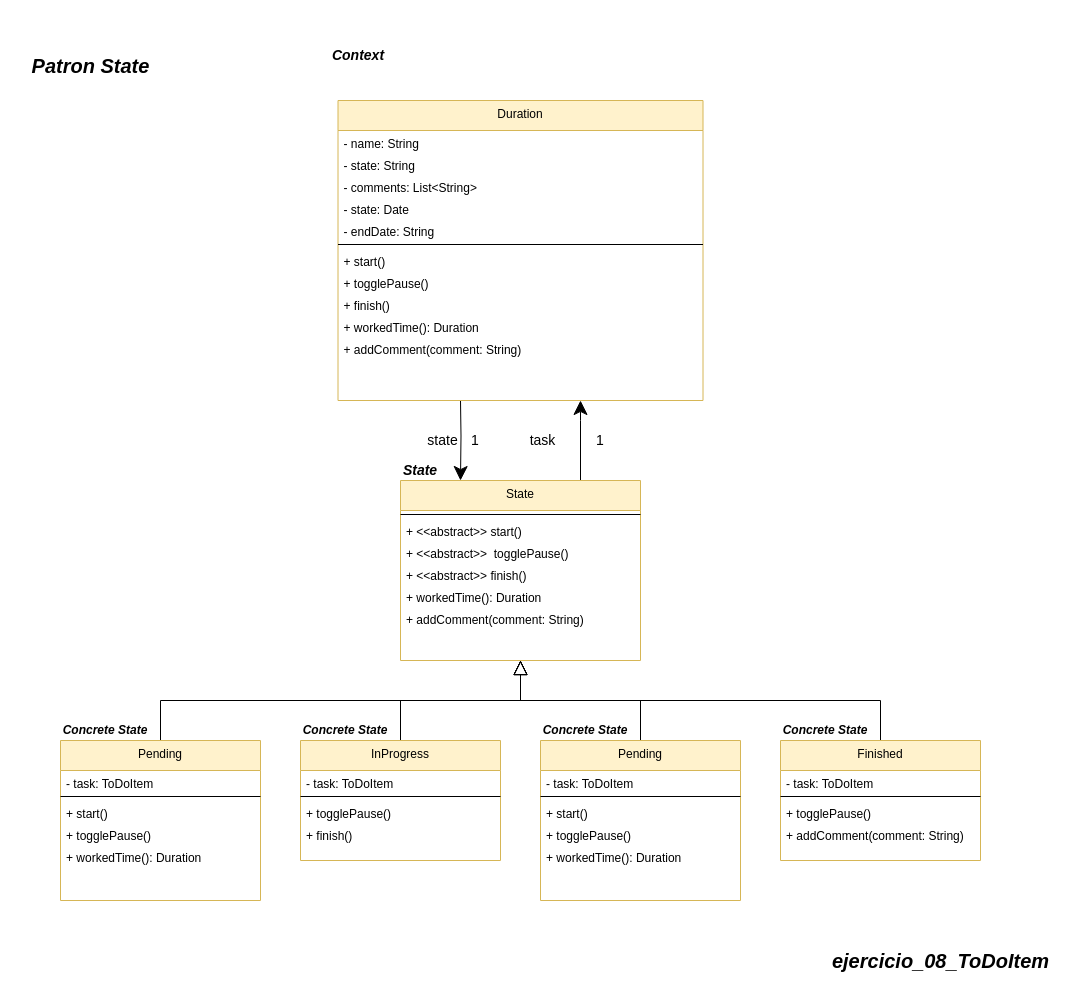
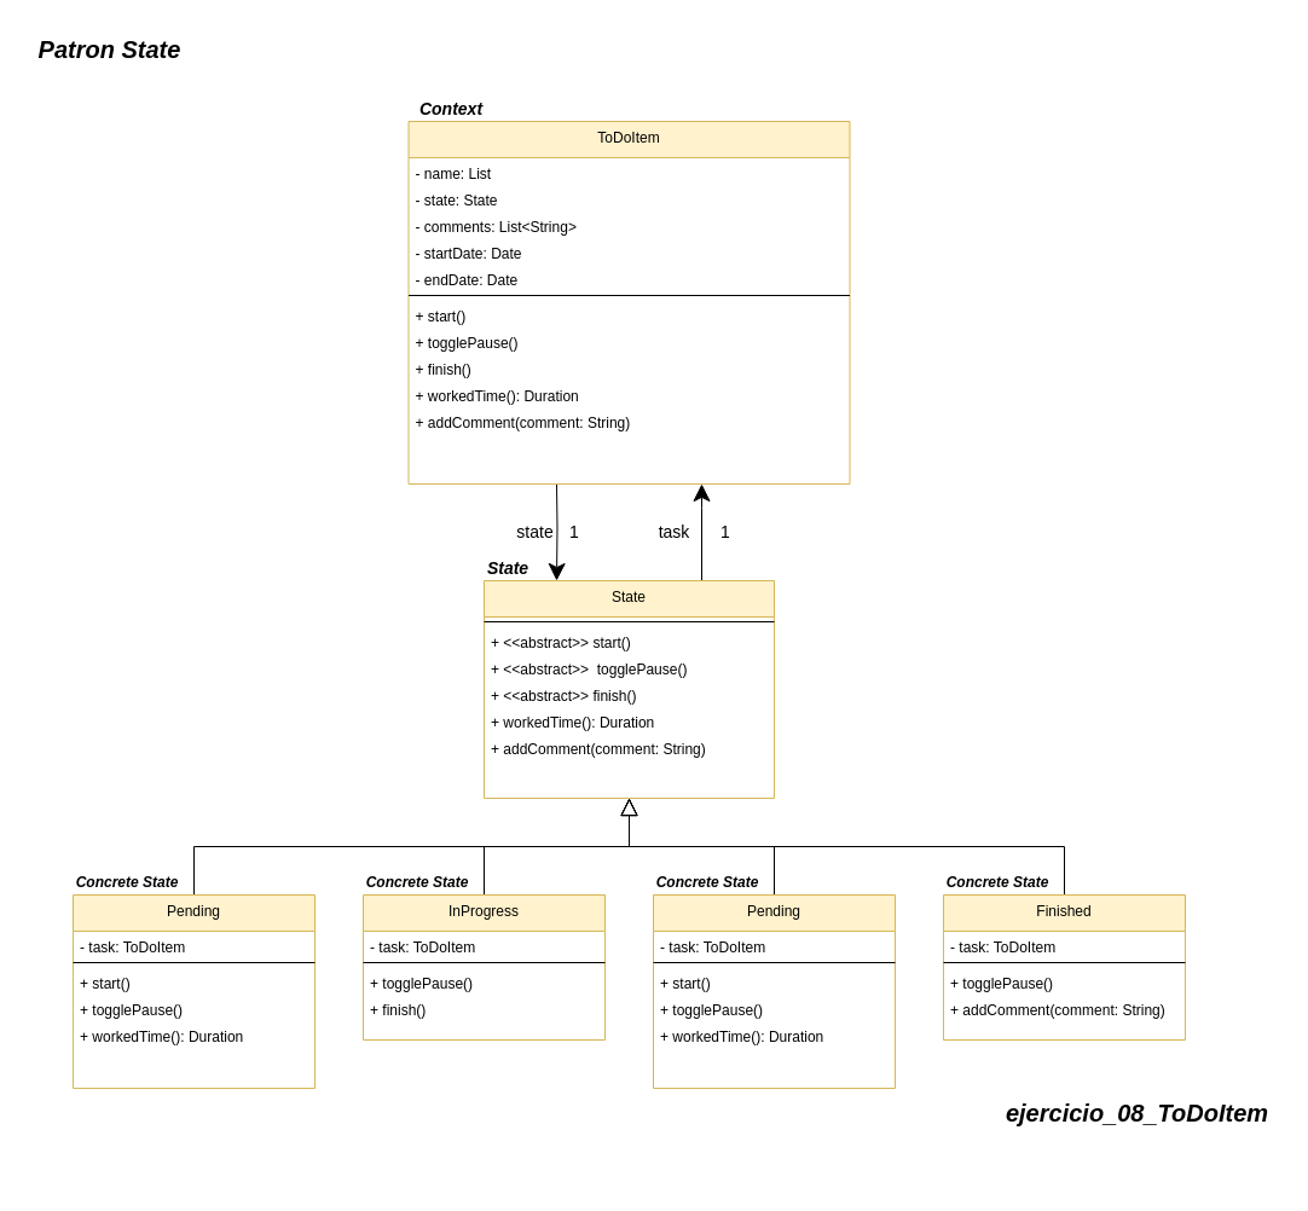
  <mxCell id="0" />
  <mxCell id="1" parent="0" />
- <mxCell id="2" value="&lt;span style=&quot;font-size: 20px;&quot;&gt;&lt;b&gt;&lt;i&gt;ejercicio_08_ToDoItem&lt;/i&gt;&lt;/b&gt;&lt;/span&gt;" style="text;html=1;align=center;verticalAlign=middle;resizable=0;points=[];autosize=1;strokeColor=none;fillColor=none;" vertex="1" parent="1"><mxGeometry x="820" y="940" width="240" height="40" as="geometry" /></mxCell>
+ <mxCell id="2" value="&lt;span style=&quot;font-size: 20px;&quot;&gt;&lt;b&gt;&lt;i&gt;ejercicio_08_ToDoItem&lt;/i&gt;&lt;/b&gt;&lt;/span&gt;" style="text;html=1;align=center;verticalAlign=middle;resizable=0;points=[];autosize=1;strokeColor=none;fillColor=none;" vertex="1" parent="1"><mxGeometry x="820" y="900" width="240" height="40" as="geometry" /></mxCell>
  <mxCell id="3" style="edgeStyle=orthogonalEdgeStyle;rounded=0;orthogonalLoop=1;jettySize=auto;html=1;entryX=0.25;entryY=0;entryDx=0;entryDy=0;endSize=12;startSize=12;" edge="1" parent="1" target="20"><mxGeometry relative="1" as="geometry"><mxPoint x="460" y="400" as="sourcePoint" /><mxPoint x="460" y="460" as="targetPoint" /></mxGeometry></mxCell>
- <mxCell id="4" value="Duration&#10;" style="swimlane;fontStyle=0;align=center;verticalAlign=top;childLayout=stackLayout;horizontal=1;startSize=30;horizontalStack=0;resizeParent=1;resizeLast=0;collapsible=1;marginBottom=0;rounded=0;shadow=0;strokeWidth=1;fillColor=#fff2cc;strokeColor=#d6b656;" vertex="1" parent="1"><mxGeometry x="337.5" y="100" width="365" height="300" as="geometry"><mxRectangle x="110" y="-20" width="160" height="26" as="alternateBounds" /></mxGeometry></mxCell>
- <mxCell id="5" value="- name: String" style="text;align=left;verticalAlign=top;spacingLeft=4;spacingRight=4;overflow=hidden;rotatable=0;points=[[0,0.5],[1,0.5]];portConstraint=eastwest;rounded=0;shadow=0;html=0;" vertex="1" parent="4"><mxGeometry y="30" width="365" height="22" as="geometry" /></mxCell>
- <mxCell id="6" value="- state: String" style="text;align=left;verticalAlign=top;spacingLeft=4;spacingRight=4;overflow=hidden;rotatable=0;points=[[0,0.5],[1,0.5]];portConstraint=eastwest;rounded=0;shadow=0;html=0;" vertex="1" parent="4"><mxGeometry y="52" width="365" height="22" as="geometry" /></mxCell>
+ <mxCell id="4" value="ToDoItem&#10;" style="swimlane;fontStyle=0;align=center;verticalAlign=top;childLayout=stackLayout;horizontal=1;startSize=30;horizontalStack=0;resizeParent=1;resizeLast=0;collapsible=1;marginBottom=0;rounded=0;shadow=0;strokeWidth=1;fillColor=#fff2cc;strokeColor=#d6b656;" vertex="1" parent="1"><mxGeometry x="337.5" y="100" width="365" height="300" as="geometry"><mxRectangle x="110" y="-20" width="160" height="26" as="alternateBounds" /></mxGeometry></mxCell>
+ <mxCell id="5" value="- name: List" style="text;align=left;verticalAlign=top;spacingLeft=4;spacingRight=4;overflow=hidden;rotatable=0;points=[[0,0.5],[1,0.5]];portConstraint=eastwest;rounded=0;shadow=0;html=0;" vertex="1" parent="4"><mxGeometry y="30" width="365" height="22" as="geometry" /></mxCell>
+ <mxCell id="6" value="- state: State" style="text;align=left;verticalAlign=top;spacingLeft=4;spacingRight=4;overflow=hidden;rotatable=0;points=[[0,0.5],[1,0.5]];portConstraint=eastwest;rounded=0;shadow=0;html=0;" vertex="1" parent="4"><mxGeometry y="52" width="365" height="22" as="geometry" /></mxCell>
  <mxCell id="7" value="- comments: List&lt;String&gt;" style="text;align=left;verticalAlign=top;spacingLeft=4;spacingRight=4;overflow=hidden;rotatable=0;points=[[0,0.5],[1,0.5]];portConstraint=eastwest;rounded=0;shadow=0;html=0;" vertex="1" parent="4"><mxGeometry y="74" width="365" height="22" as="geometry" /></mxCell>
- <mxCell id="8" value="- state: Date" style="text;align=left;verticalAlign=top;spacingLeft=4;spacingRight=4;overflow=hidden;rotatable=0;points=[[0,0.5],[1,0.5]];portConstraint=eastwest;rounded=0;shadow=0;html=0;" vertex="1" parent="4"><mxGeometry y="96" width="365" height="22" as="geometry" /></mxCell>
- <mxCell id="9" value="- endDate: String" style="text;align=left;verticalAlign=top;spacingLeft=4;spacingRight=4;overflow=hidden;rotatable=0;points=[[0,0.5],[1,0.5]];portConstraint=eastwest;rounded=0;shadow=0;html=0;" vertex="1" parent="4"><mxGeometry y="118" width="365" height="22" as="geometry" /></mxCell>
+ <mxCell id="8" value="- startDate: Date" style="text;align=left;verticalAlign=top;spacingLeft=4;spacingRight=4;overflow=hidden;rotatable=0;points=[[0,0.5],[1,0.5]];portConstraint=eastwest;rounded=0;shadow=0;html=0;" vertex="1" parent="4"><mxGeometry y="96" width="365" height="22" as="geometry" /></mxCell>
+ <mxCell id="9" value="- endDate: Date" style="text;align=left;verticalAlign=top;spacingLeft=4;spacingRight=4;overflow=hidden;rotatable=0;points=[[0,0.5],[1,0.5]];portConstraint=eastwest;rounded=0;shadow=0;html=0;" vertex="1" parent="4"><mxGeometry y="118" width="365" height="22" as="geometry" /></mxCell>
  <mxCell id="10" value="" style="line;html=1;strokeWidth=1;align=left;verticalAlign=middle;spacingTop=-1;spacingLeft=3;spacingRight=3;rotatable=0;labelPosition=right;points=[];portConstraint=eastwest;" vertex="1" parent="4"><mxGeometry y="140" width="365" height="8" as="geometry" /></mxCell>
  <mxCell id="11" value="+ start()" style="text;align=left;verticalAlign=top;spacingLeft=4;spacingRight=4;overflow=hidden;rotatable=0;points=[[0,0.5],[1,0.5]];portConstraint=eastwest;rounded=0;shadow=0;html=0;" vertex="1" parent="4"><mxGeometry y="148" width="365" height="22" as="geometry" /></mxCell>
  <mxCell id="12" value="+ togglePause()" style="text;align=left;verticalAlign=top;spacingLeft=4;spacingRight=4;overflow=hidden;rotatable=0;points=[[0,0.5],[1,0.5]];portConstraint=eastwest;rounded=0;shadow=0;html=0;" vertex="1" parent="4"><mxGeometry y="170" width="365" height="22" as="geometry" /></mxCell>
  <mxCell id="13" value="+ finish()" style="text;align=left;verticalAlign=top;spacingLeft=4;spacingRight=4;overflow=hidden;rotatable=0;points=[[0,0.5],[1,0.5]];portConstraint=eastwest;rounded=0;shadow=0;html=0;" vertex="1" parent="4"><mxGeometry y="192" width="365" height="22" as="geometry" /></mxCell>
  <mxCell id="14" value="+ workedTime(): Duration" style="text;align=left;verticalAlign=top;spacingLeft=4;spacingRight=4;overflow=hidden;rotatable=0;points=[[0,0.5],[1,0.5]];portConstraint=eastwest;rounded=0;shadow=0;html=0;" vertex="1" parent="4"><mxGeometry y="214" width="365" height="22" as="geometry" /></mxCell>
  <mxCell id="15" value="+ addComment(comment: String)" style="text;align=left;verticalAlign=top;spacingLeft=4;spacingRight=4;overflow=hidden;rotatable=0;points=[[0,0.5],[1,0.5]];portConstraint=eastwest;rounded=0;shadow=0;html=0;" vertex="1" parent="4"><mxGeometry y="236" width="365" height="22" as="geometry" /></mxCell>
  <mxCell id="16" value="1" style="text;html=1;align=center;verticalAlign=middle;whiteSpace=wrap;rounded=0;fontSize=14;" vertex="1" parent="1"><mxGeometry x="460" y="430" width="30" height="20" as="geometry" /></mxCell>
  <mxCell id="17" value="state" style="text;html=1;align=center;verticalAlign=middle;whiteSpace=wrap;rounded=0;fontSize=14;" vertex="1" parent="1"><mxGeometry x="425" y="430" width="35" height="20" as="geometry" /></mxCell>
- <mxCell id="18" value="&lt;b style=&quot;&quot;&gt;&lt;i&gt;&lt;font style=&quot;font-size: 20px;&quot;&gt;Patron State&lt;/font&gt;&lt;/i&gt;&lt;/b&gt;" style="text;html=1;align=center;verticalAlign=middle;resizable=0;points=[];autosize=1;strokeColor=none;fillColor=none;" vertex="1" parent="1"><mxGeometry x="20" y="45" width="140" height="40" as="geometry" /></mxCell>
+ <mxCell id="18" value="&lt;b style=&quot;&quot;&gt;&lt;i&gt;&lt;font style=&quot;font-size: 20px;&quot;&gt;Patron State&lt;/font&gt;&lt;/i&gt;&lt;/b&gt;" style="text;html=1;align=center;verticalAlign=middle;resizable=0;points=[];autosize=1;strokeColor=none;fillColor=none;" vertex="1" parent="1"><mxGeometry x="20" y="20" width="140" height="40" as="geometry" /></mxCell>
  <mxCell id="19" style="edgeStyle=orthogonalEdgeStyle;rounded=0;orthogonalLoop=1;jettySize=auto;html=1;endSize=12;startSize=12;" edge="1" parent="1" source="20"><mxGeometry relative="1" as="geometry"><mxPoint x="580" y="400" as="targetPoint" /><Array as="points"><mxPoint x="580" y="420" /><mxPoint x="580" y="420" /></Array></mxGeometry></mxCell>
  <mxCell id="20" value="State&#10;" style="swimlane;fontStyle=0;align=center;verticalAlign=top;childLayout=stackLayout;horizontal=1;startSize=30;horizontalStack=0;resizeParent=1;resizeLast=0;collapsible=1;marginBottom=0;rounded=0;shadow=0;strokeWidth=1;fillColor=#fff2cc;strokeColor=#d6b656;" vertex="1" parent="1"><mxGeometry x="400" y="480" width="240" height="180" as="geometry"><mxRectangle x="110" y="-20" width="160" height="26" as="alternateBounds" /></mxGeometry></mxCell>
  <mxCell id="21" value="" style="line;html=1;strokeWidth=1;align=left;verticalAlign=middle;spacingTop=-1;spacingLeft=3;spacingRight=3;rotatable=0;labelPosition=right;points=[];portConstraint=eastwest;" vertex="1" parent="20"><mxGeometry y="30" width="240" height="8" as="geometry" /></mxCell>
  <mxCell id="22" value="+ &lt;&lt;abstract&gt;&gt; start()" style="text;align=left;verticalAlign=top;spacingLeft=4;spacingRight=4;overflow=hidden;rotatable=0;points=[[0,0.5],[1,0.5]];portConstraint=eastwest;rounded=0;shadow=0;html=0;" vertex="1" parent="20"><mxGeometry y="38" width="240" height="22" as="geometry" /></mxCell>
  <mxCell id="23" value="+ &lt;&lt;abstract&gt;&gt;  togglePause()" style="text;align=left;verticalAlign=top;spacingLeft=4;spacingRight=4;overflow=hidden;rotatable=0;points=[[0,0.5],[1,0.5]];portConstraint=eastwest;rounded=0;shadow=0;html=0;" vertex="1" parent="20"><mxGeometry y="60" width="240" height="22" as="geometry" /></mxCell>
  <mxCell id="24" value="+ &lt;&lt;abstract&gt;&gt; finish()" style="text;align=left;verticalAlign=top;spacingLeft=4;spacingRight=4;overflow=hidden;rotatable=0;points=[[0,0.5],[1,0.5]];portConstraint=eastwest;rounded=0;shadow=0;html=0;" vertex="1" parent="20"><mxGeometry y="82" width="240" height="22" as="geometry" /></mxCell>
  <mxCell id="25" value="+ workedTime(): Duration" style="text;align=left;verticalAlign=top;spacingLeft=4;spacingRight=4;overflow=hidden;rotatable=0;points=[[0,0.5],[1,0.5]];portConstraint=eastwest;rounded=0;shadow=0;html=0;" vertex="1" parent="20"><mxGeometry y="104" width="240" height="22" as="geometry" /></mxCell>
  <mxCell id="26" value="+ addComment(comment: String)" style="text;align=left;verticalAlign=top;spacingLeft=4;spacingRight=4;overflow=hidden;rotatable=0;points=[[0,0.5],[1,0.5]];portConstraint=eastwest;rounded=0;shadow=0;html=0;" vertex="1" parent="20"><mxGeometry y="126" width="240" height="22" as="geometry" /></mxCell>
  <mxCell id="27" style="edgeStyle=orthogonalEdgeStyle;rounded=0;orthogonalLoop=1;jettySize=auto;html=1;endSize=12;startSize=12;endArrow=block;endFill=0;" edge="1" parent="1" source="28" target="20"><mxGeometry relative="1" as="geometry"><Array as="points"><mxPoint x="160" y="700" /><mxPoint x="520" y="700" /></Array></mxGeometry></mxCell>
  <mxCell id="28" value="Pending" style="swimlane;fontStyle=0;align=center;verticalAlign=top;childLayout=stackLayout;horizontal=1;startSize=30;horizontalStack=0;resizeParent=1;resizeLast=0;collapsible=1;marginBottom=0;rounded=0;shadow=0;strokeWidth=1;fillColor=#fff2cc;strokeColor=#d6b656;" vertex="1" parent="1"><mxGeometry x="60" y="740" width="200" height="160" as="geometry"><mxRectangle x="110" y="-20" width="160" height="26" as="alternateBounds" /></mxGeometry></mxCell>
  <mxCell id="29" value="- task: ToDoItem" style="text;align=left;verticalAlign=top;spacingLeft=4;spacingRight=4;overflow=hidden;rotatable=0;points=[[0,0.5],[1,0.5]];portConstraint=eastwest;rounded=0;shadow=0;html=0;" vertex="1" parent="28"><mxGeometry y="30" width="200" height="22" as="geometry" /></mxCell>
  <mxCell id="30" value="" style="line;html=1;strokeWidth=1;align=left;verticalAlign=middle;spacingTop=-1;spacingLeft=3;spacingRight=3;rotatable=0;labelPosition=right;points=[];portConstraint=eastwest;" vertex="1" parent="28"><mxGeometry y="52" width="200" height="8" as="geometry" /></mxCell>
  <mxCell id="31" value="+ start()" style="text;align=left;verticalAlign=top;spacingLeft=4;spacingRight=4;overflow=hidden;rotatable=0;points=[[0,0.5],[1,0.5]];portConstraint=eastwest;rounded=0;shadow=0;html=0;" vertex="1" parent="28"><mxGeometry y="60" width="200" height="22" as="geometry" /></mxCell>
  <mxCell id="32" value="+ togglePause()" style="text;align=left;verticalAlign=top;spacingLeft=4;spacingRight=4;overflow=hidden;rotatable=0;points=[[0,0.5],[1,0.5]];portConstraint=eastwest;rounded=0;shadow=0;html=0;" vertex="1" parent="28"><mxGeometry y="82" width="200" height="22" as="geometry" /></mxCell>
  <mxCell id="33" value="+ workedTime(): Duration" style="text;align=left;verticalAlign=top;spacingLeft=4;spacingRight=4;overflow=hidden;rotatable=0;points=[[0,0.5],[1,0.5]];portConstraint=eastwest;rounded=0;shadow=0;html=0;" vertex="1" parent="28"><mxGeometry y="104" width="200" height="22" as="geometry" /></mxCell>
  <mxCell id="34" style="edgeStyle=orthogonalEdgeStyle;rounded=0;orthogonalLoop=1;jettySize=auto;html=1;endSize=12;startSize=12;endArrow=block;endFill=0;" edge="1" parent="1" source="35" target="20"><mxGeometry relative="1" as="geometry"><Array as="points"><mxPoint x="400" y="700" /><mxPoint x="520" y="700" /></Array></mxGeometry></mxCell>
  <mxCell id="35" value="InProgress" style="swimlane;fontStyle=0;align=center;verticalAlign=top;childLayout=stackLayout;horizontal=1;startSize=30;horizontalStack=0;resizeParent=1;resizeLast=0;collapsible=1;marginBottom=0;rounded=0;shadow=0;strokeWidth=1;fillColor=#fff2cc;strokeColor=#d6b656;" vertex="1" parent="1"><mxGeometry x="300" y="740" width="200" height="120" as="geometry"><mxRectangle x="110" y="-20" width="160" height="26" as="alternateBounds" /></mxGeometry></mxCell>
  <mxCell id="36" value="- task: ToDoItem" style="text;align=left;verticalAlign=top;spacingLeft=4;spacingRight=4;overflow=hidden;rotatable=0;points=[[0,0.5],[1,0.5]];portConstraint=eastwest;rounded=0;shadow=0;html=0;" vertex="1" parent="35"><mxGeometry y="30" width="200" height="22" as="geometry" /></mxCell>
  <mxCell id="37" value="" style="line;html=1;strokeWidth=1;align=left;verticalAlign=middle;spacingTop=-1;spacingLeft=3;spacingRight=3;rotatable=0;labelPosition=right;points=[];portConstraint=eastwest;" vertex="1" parent="35"><mxGeometry y="52" width="200" height="8" as="geometry" /></mxCell>
  <mxCell id="38" value="+ togglePause()" style="text;align=left;verticalAlign=top;spacingLeft=4;spacingRight=4;overflow=hidden;rotatable=0;points=[[0,0.5],[1,0.5]];portConstraint=eastwest;rounded=0;shadow=0;html=0;" vertex="1" parent="35"><mxGeometry y="60" width="200" height="22" as="geometry" /></mxCell>
  <mxCell id="39" value="+ finish()" style="text;align=left;verticalAlign=top;spacingLeft=4;spacingRight=4;overflow=hidden;rotatable=0;points=[[0,0.5],[1,0.5]];portConstraint=eastwest;rounded=0;shadow=0;html=0;" vertex="1" parent="35"><mxGeometry y="82" width="200" height="22" as="geometry" /></mxCell>
  <mxCell id="40" style="edgeStyle=orthogonalEdgeStyle;rounded=0;orthogonalLoop=1;jettySize=auto;html=1;endSize=12;startSize=12;endArrow=block;endFill=0;" edge="1" parent="1" source="41" target="20"><mxGeometry relative="1" as="geometry"><Array as="points"><mxPoint x="640" y="700" /><mxPoint x="520" y="700" /></Array></mxGeometry></mxCell>
  <mxCell id="41" value="Pending" style="swimlane;fontStyle=0;align=center;verticalAlign=top;childLayout=stackLayout;horizontal=1;startSize=30;horizontalStack=0;resizeParent=1;resizeLast=0;collapsible=1;marginBottom=0;rounded=0;shadow=0;strokeWidth=1;fillColor=#fff2cc;strokeColor=#d6b656;" vertex="1" parent="1"><mxGeometry x="540" y="740" width="200" height="160" as="geometry"><mxRectangle x="110" y="-20" width="160" height="26" as="alternateBounds" /></mxGeometry></mxCell>
  <mxCell id="42" value="- task: ToDoItem" style="text;align=left;verticalAlign=top;spacingLeft=4;spacingRight=4;overflow=hidden;rotatable=0;points=[[0,0.5],[1,0.5]];portConstraint=eastwest;rounded=0;shadow=0;html=0;" vertex="1" parent="41"><mxGeometry y="30" width="200" height="22" as="geometry" /></mxCell>
  <mxCell id="43" value="" style="line;html=1;strokeWidth=1;align=left;verticalAlign=middle;spacingTop=-1;spacingLeft=3;spacingRight=3;rotatable=0;labelPosition=right;points=[];portConstraint=eastwest;" vertex="1" parent="41"><mxGeometry y="52" width="200" height="8" as="geometry" /></mxCell>
  <mxCell id="44" value="+ start()" style="text;align=left;verticalAlign=top;spacingLeft=4;spacingRight=4;overflow=hidden;rotatable=0;points=[[0,0.5],[1,0.5]];portConstraint=eastwest;rounded=0;shadow=0;html=0;" vertex="1" parent="41"><mxGeometry y="60" width="200" height="22" as="geometry" /></mxCell>
  <mxCell id="45" value="+ togglePause()" style="text;align=left;verticalAlign=top;spacingLeft=4;spacingRight=4;overflow=hidden;rotatable=0;points=[[0,0.5],[1,0.5]];portConstraint=eastwest;rounded=0;shadow=0;html=0;" vertex="1" parent="41"><mxGeometry y="82" width="200" height="22" as="geometry" /></mxCell>
  <mxCell id="46" value="+ workedTime(): Duration" style="text;align=left;verticalAlign=top;spacingLeft=4;spacingRight=4;overflow=hidden;rotatable=0;points=[[0,0.5],[1,0.5]];portConstraint=eastwest;rounded=0;shadow=0;html=0;" vertex="1" parent="41"><mxGeometry y="104" width="200" height="22" as="geometry" /></mxCell>
  <mxCell id="47" style="edgeStyle=orthogonalEdgeStyle;rounded=0;orthogonalLoop=1;jettySize=auto;html=1;endSize=12;startSize=12;endArrow=block;endFill=0;" edge="1" parent="1" source="48" target="20"><mxGeometry relative="1" as="geometry"><Array as="points"><mxPoint x="880" y="700" /><mxPoint x="520" y="700" /></Array></mxGeometry></mxCell>
  <mxCell id="48" value="Finished" style="swimlane;fontStyle=0;align=center;verticalAlign=top;childLayout=stackLayout;horizontal=1;startSize=30;horizontalStack=0;resizeParent=1;resizeLast=0;collapsible=1;marginBottom=0;rounded=0;shadow=0;strokeWidth=1;fillColor=#fff2cc;strokeColor=#d6b656;" vertex="1" parent="1"><mxGeometry x="780" y="740" width="200" height="120" as="geometry"><mxRectangle x="110" y="-20" width="160" height="26" as="alternateBounds" /></mxGeometry></mxCell>
  <mxCell id="49" value="- task: ToDoItem" style="text;align=left;verticalAlign=top;spacingLeft=4;spacingRight=4;overflow=hidden;rotatable=0;points=[[0,0.5],[1,0.5]];portConstraint=eastwest;rounded=0;shadow=0;html=0;" vertex="1" parent="48"><mxGeometry y="30" width="200" height="22" as="geometry" /></mxCell>
  <mxCell id="50" value="" style="line;html=1;strokeWidth=1;align=left;verticalAlign=middle;spacingTop=-1;spacingLeft=3;spacingRight=3;rotatable=0;labelPosition=right;points=[];portConstraint=eastwest;" vertex="1" parent="48"><mxGeometry y="52" width="200" height="8" as="geometry" /></mxCell>
  <mxCell id="51" value="+ togglePause()" style="text;align=left;verticalAlign=top;spacingLeft=4;spacingRight=4;overflow=hidden;rotatable=0;points=[[0,0.5],[1,0.5]];portConstraint=eastwest;rounded=0;shadow=0;html=0;" vertex="1" parent="48"><mxGeometry y="60" width="200" height="22" as="geometry" /></mxCell>
  <mxCell id="52" value="+ addComment(comment: String)" style="text;align=left;verticalAlign=top;spacingLeft=4;spacingRight=4;overflow=hidden;rotatable=0;points=[[0,0.5],[1,0.5]];portConstraint=eastwest;rounded=0;shadow=0;html=0;" vertex="1" parent="48"><mxGeometry y="82" width="200" height="22" as="geometry" /></mxCell>
- <mxCell id="53" value="task" style="text;html=1;align=center;verticalAlign=middle;whiteSpace=wrap;rounded=0;fontSize=14;" vertex="1" parent="1"><mxGeometry x="525" y="430" width="35" height="20" as="geometry" /></mxCell>
+ <mxCell id="53" value="task" style="text;html=1;align=center;verticalAlign=middle;whiteSpace=wrap;rounded=0;fontSize=14;" vertex="1" parent="1"><mxGeometry x="540" y="430" width="35" height="20" as="geometry" /></mxCell>
  <mxCell id="54" value="1" style="text;html=1;align=center;verticalAlign=middle;whiteSpace=wrap;rounded=0;fontSize=14;" vertex="1" parent="1"><mxGeometry x="585" y="430" width="30" height="20" as="geometry" /></mxCell>
  <mxCell id="55" value="&lt;font size=&quot;1&quot; style=&quot;&quot;&gt;&lt;b style=&quot;&quot;&gt;&lt;i style=&quot;font-size: 14px;&quot;&gt;State&lt;/i&gt;&lt;/b&gt;&lt;/font&gt;" style="text;html=1;align=center;verticalAlign=middle;whiteSpace=wrap;rounded=0;" vertex="1" parent="1"><mxGeometry x="400" y="460" width="40" height="20" as="geometry" /></mxCell>
  <mxCell id="56" value="&lt;font size=&quot;1&quot; style=&quot;&quot;&gt;&lt;b style=&quot;&quot;&gt;&lt;i style=&quot;font-size: 12px;&quot;&gt;Concrete State&lt;/i&gt;&lt;/b&gt;&lt;/font&gt;" style="text;html=1;align=center;verticalAlign=middle;whiteSpace=wrap;rounded=0;" vertex="1" parent="1"><mxGeometry x="60" y="720" width="90" height="20" as="geometry" /></mxCell>
  <mxCell id="57" value="&lt;font size=&quot;1&quot; style=&quot;&quot;&gt;&lt;b style=&quot;&quot;&gt;&lt;i style=&quot;font-size: 12px;&quot;&gt;Concrete State&lt;/i&gt;&lt;/b&gt;&lt;/font&gt;" style="text;html=1;align=center;verticalAlign=middle;whiteSpace=wrap;rounded=0;" vertex="1" parent="1"><mxGeometry x="300" y="720" width="90" height="20" as="geometry" /></mxCell>
  <mxCell id="58" value="&lt;font size=&quot;1&quot; style=&quot;&quot;&gt;&lt;b style=&quot;&quot;&gt;&lt;i style=&quot;font-size: 12px;&quot;&gt;Concrete State&lt;/i&gt;&lt;/b&gt;&lt;/font&gt;" style="text;html=1;align=center;verticalAlign=middle;whiteSpace=wrap;rounded=0;" vertex="1" parent="1"><mxGeometry x="540" y="720" width="90" height="20" as="geometry" /></mxCell>
  <mxCell id="59" value="&lt;font size=&quot;1&quot; style=&quot;&quot;&gt;&lt;b style=&quot;&quot;&gt;&lt;i style=&quot;font-size: 12px;&quot;&gt;Concrete State&lt;/i&gt;&lt;/b&gt;&lt;/font&gt;" style="text;html=1;align=center;verticalAlign=middle;whiteSpace=wrap;rounded=0;" vertex="1" parent="1"><mxGeometry x="780" y="720" width="90" height="20" as="geometry" /></mxCell>
- <mxCell id="60" value="&lt;font size=&quot;1&quot; style=&quot;&quot;&gt;&lt;b style=&quot;&quot;&gt;&lt;i style=&quot;font-size: 14px;&quot;&gt;Context&lt;/i&gt;&lt;/b&gt;&lt;/font&gt;" style="text;html=1;align=center;verticalAlign=middle;whiteSpace=wrap;rounded=0;" vertex="1" parent="1"><mxGeometry x="322.5" y="45" width="70" height="20" as="geometry" /></mxCell>
+ <mxCell id="60" value="&lt;font size=&quot;1&quot; style=&quot;&quot;&gt;&lt;b style=&quot;&quot;&gt;&lt;i style=&quot;font-size: 14px;&quot;&gt;Context&lt;/i&gt;&lt;/b&gt;&lt;/font&gt;" style="text;html=1;align=center;verticalAlign=middle;whiteSpace=wrap;rounded=0;" vertex="1" parent="1"><mxGeometry x="337.5" y="80" width="70" height="20" as="geometry" /></mxCell>
